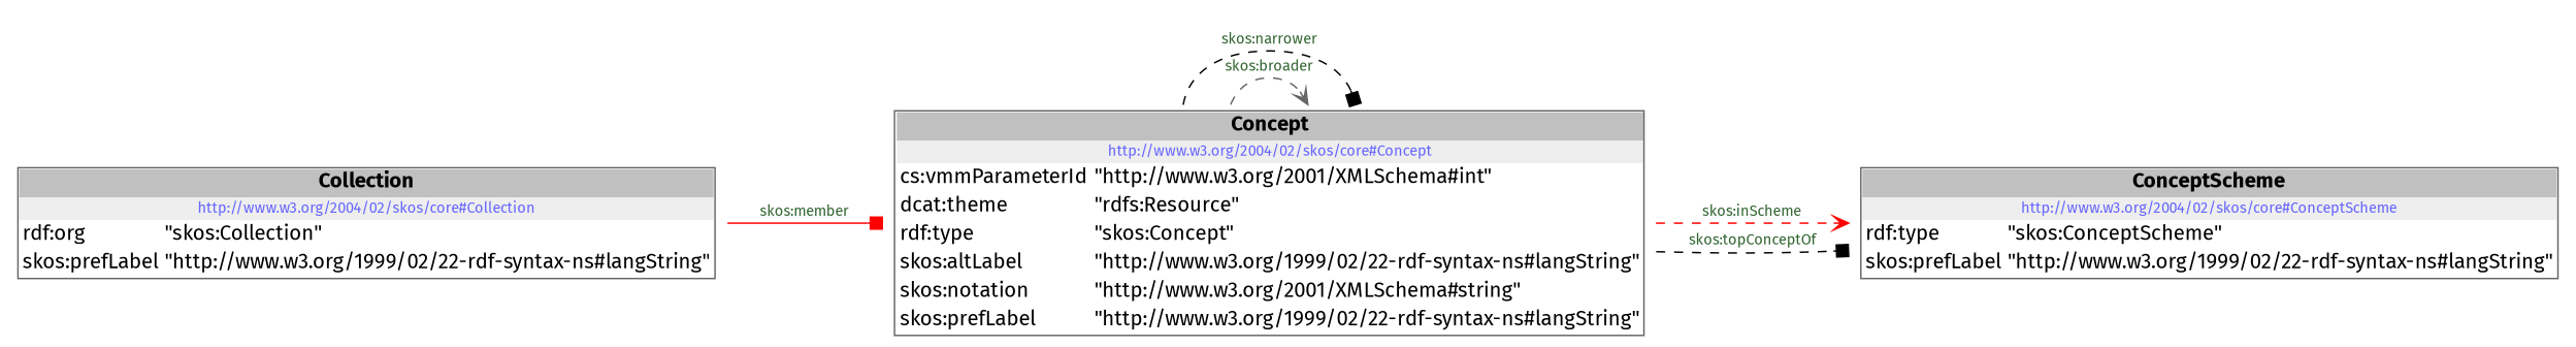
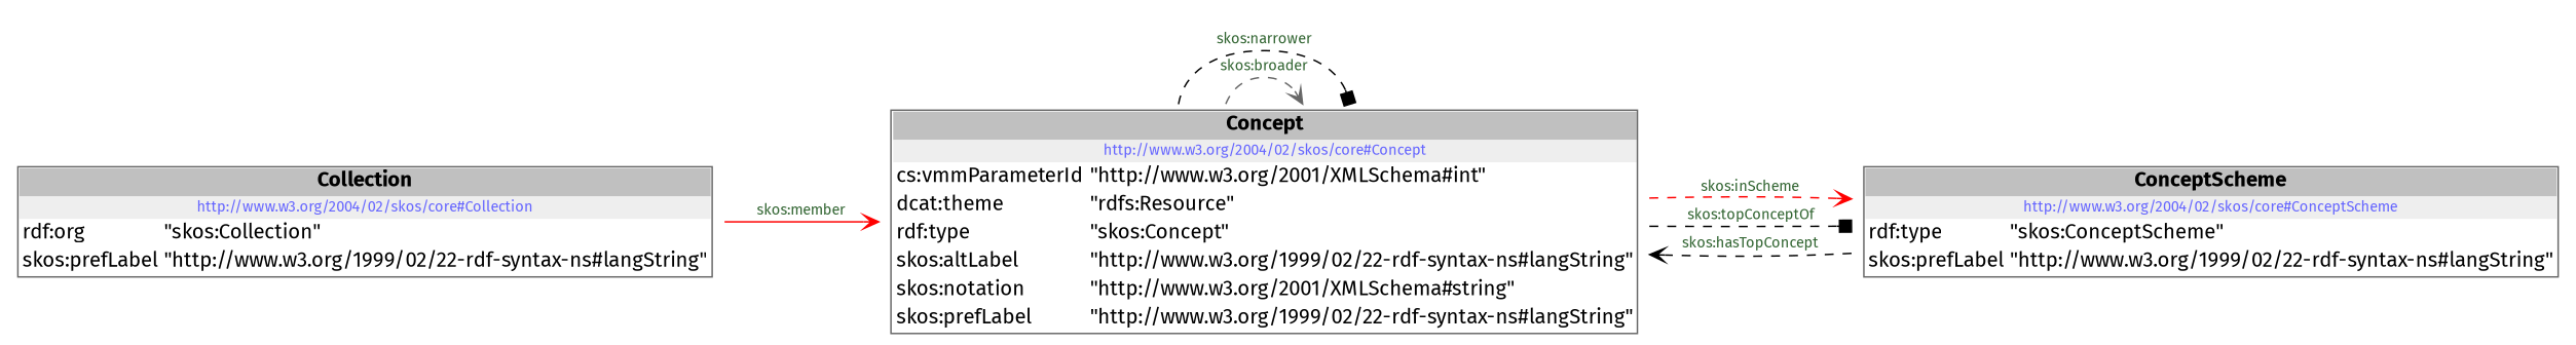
  digraph {
    fontname="Fira Sans"
    rankdir=LR
    node [color=black fontname="Fira Sans" shape=none]
    edge [arrowhead=vee color=black fontname="Fira Sans" style=dashed]
    n1 [label=< <table color='#666666' cellborder='0' cellspacing='0' border='1'><tr><td colspan='2' bgcolor='grey'><B>Concept</B></td></tr><tr><td href='http://www.w3.org/2004/02/skos/core#Concept' bgcolor='#eeeeee' colspan='2'><font point-size='10' color='#6666ff'>http://www.w3.org/2004/02/skos/core#Concept</font></td></tr><tr><td align='left'>cs:vmmParameterId</td><td align='left'>&quot;http://www.w3.org/2001/XMLSchema#int&quot;</td></tr><tr><td align='left'>dcat:theme</td><td align='left'>&quot;rdfs:Resource&quot;</td></tr><tr><td align='left'>rdf:type</td><td align='left'>&quot;skos:Concept&quot;</td></tr><tr><td align='left'>skos:altLabel</td><td align='left'>&quot;http://www.w3.org/1999/02/22-rdf-syntax-ns#langString&quot;</td></tr><tr><td align='left'>skos:notation</td><td align='left'>&quot;http://www.w3.org/2001/XMLSchema#string&quot;</td></tr><tr><td align='left'>skos:prefLabel</td><td align='left'>&quot;http://www.w3.org/1999/02/22-rdf-syntax-ns#langString&quot;</td></tr></table> >]
    n2 [label=< <table color='#666666' cellborder='0' cellspacing='0' border='1'><tr><td colspan='2' bgcolor='grey'><B>ConceptScheme</B></td></tr><tr><td href='http://www.w3.org/2004/02/skos/core#ConceptScheme' bgcolor='#eeeeee' colspan='2'><font point-size='10' color='#6666ff'>http://www.w3.org/2004/02/skos/core#ConceptScheme</font></td></tr><tr><td align='left'>rdf:type</td><td align='left'>&quot;skos:ConceptScheme&quot;</td></tr><tr><td align='left'>skos:prefLabel</td><td align='left'>&quot;http://www.w3.org/1999/02/22-rdf-syntax-ns#langString&quot;</td></tr></table> >]
    n3 [label=< <table color='#666666' cellborder='0' cellspacing='0' border='1'><tr><td colspan='2' bgcolor='grey'><B>Collection</B></td></tr><tr><td href='http://www.w3.org/2004/02/skos/core#Collection' bgcolor='#eeeeee' colspan='2'><font point-size='10' color='#6666ff'>http://www.w3.org/2004/02/skos/core#Collection</font></td></tr><tr><td align='left'>rdf:org</td><td align='left'>&quot;skos:Collection&quot;</td></tr><tr><td align='left'>skos:prefLabel</td><td align='left'>&quot;http://www.w3.org/1999/02/22-rdf-syntax-ns#langString&quot;</td></tr></table> >]
    n1 -> n1 [color=gray40 label=< <font point-size='10' color='#336633'>skos:broader</font> >]
    n1 -> n1 [arrowhead=box label=< <font point-size='10' color='#336633'>skos:narrower</font> >]
    n1 -> n2 [color=red label=< <font point-size='10' color='#336633'>skos:inScheme</font> >]
    n1 -> n2 [arrowhead=box label=< <font point-size='10' color='#336633'>skos:topConceptOf</font> >]
-   n3 -> n1 [arrowhead=box color=red label=< <font point-size='10' color='#336633'>skos:member</font> > style=solid]
+   n2 -> n1 [label=< <font point-size='10' color='#336633'>skos:hasTopConcept</font> >]
+   n3 -> n1 [color=red label=< <font point-size='10' color='#336633'>skos:member</font> > style=solid]
  }
